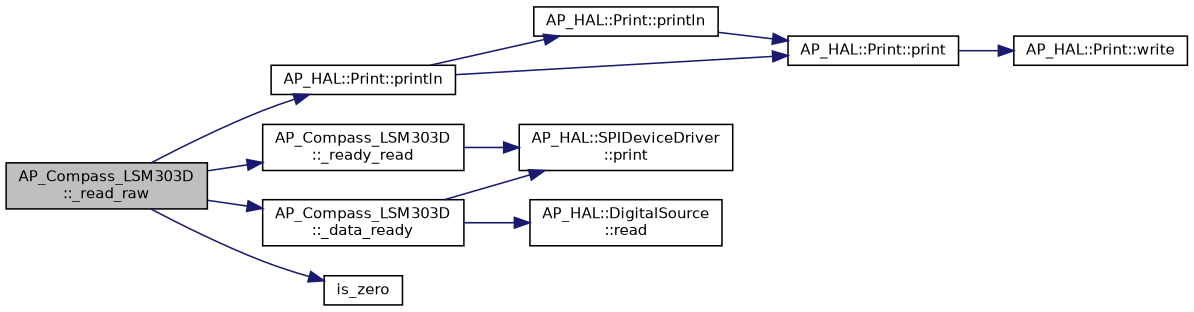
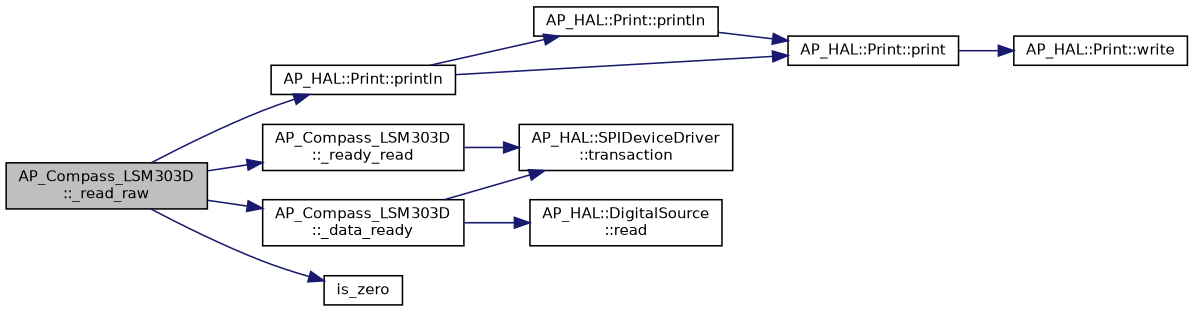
  digraph {
    rankdir=LR
    node [color=black fillcolor=white fontname=Helvetica fontsize=10 shape=record style=filled]
    edge [color=midnightblue fontname=Helvetica fontsize=10 labelfontname=Helvetica labelfontsize=10 style=solid]
    n1 [fillcolor=grey75 fontcolor=black height=0.2 label="AP_Compass_LSM303D\l::_read_raw" width=0.4]
    n2 [height=0.2 label="AP_Compass_LSM303D\l::_ready_read" width=0.4]
    n3 [height=0.2 label="AP_HAL::Print::println" width=0.4]
    n4 [height=0.2 label="AP_Compass_LSM303D\l::_data_ready" width=0.4]
    n5 [height=0.2 label=is_zero width=0.4]
-   n6 [height=0.2 label="AP_HAL::SPIDeviceDriver\l::print" width=0.4]
+   n6 [height=0.2 label="AP_HAL::SPIDeviceDriver\l::transaction" width=0.4]
    n7 [height=0.2 label="AP_HAL::Print::print" width=0.4]
    n8 [height=0.2 label="AP_HAL::Print::println" width=0.4]
    n9 [height=0.2 label="AP_HAL::DigitalSource\l::read" width=0.4]
    n10 [height=0.2 label="AP_HAL::Print::write" width=0.4]
    n1 -> n2
    n1 -> n3
    n1 -> n4
    n1 -> n5
    n2 -> n6
    n3 -> n7
    n3 -> n8
    n4 -> n6
    n4 -> n9
    n7 -> n10
    n8 -> n7
  }
